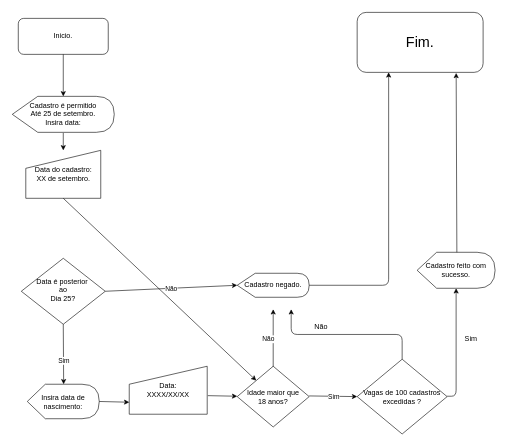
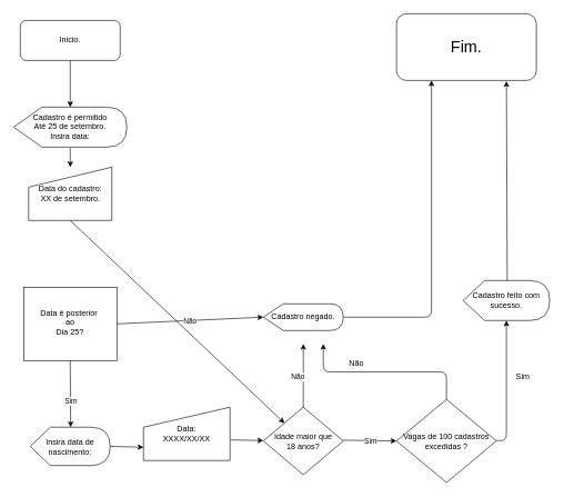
  <mxCell id="0" />
  <mxCell id="1" parent="0" />
  <mxCell id="2" value="Inicio." style="rounded=1;whiteSpace=wrap;html=1;fontSize=12;glass=0;strokeWidth=1;shadow=0;" parent="1" vertex="1"><mxGeometry x="30" y="30" width="150" height="60" as="geometry" /></mxCell>
- <mxCell id="3" value="Data é posterior&amp;nbsp;&lt;br&gt;ao&lt;br&gt;Dia 25?" style="rhombus;whiteSpace=wrap;html=1;shadow=0;fontFamily=Helvetica;fontSize=12;align=center;strokeWidth=1;spacing=6;spacingTop=-4;" parent="1" vertex="1"><mxGeometry x="35" y="430" width="140" height="110" as="geometry" /></mxCell>
+ <mxCell id="3" value="Data é posterior&amp;nbsp;&lt;br&gt;ao&lt;br&gt;Dia 25?" style="whiteSpace=wrap;html=1;shadow=0;fontFamily=Helvetica;fontSize=12;align=center;strokeWidth=1;spacing=6;spacingTop=-4;rounded=0;" parent="1" vertex="1"><mxGeometry x="35" y="430" width="140" height="110" as="geometry" /></mxCell>
  <mxCell id="4" value="Cadastro é permitido &lt;br&gt;Até&amp;nbsp;25 de setembro.&lt;br&gt;Insira data:" style="shape=display;whiteSpace=wrap;html=1;" vertex="1" parent="1"><mxGeometry x="20" y="160" width="170" height="60" as="geometry" /></mxCell>
  <mxCell id="5" value="" style="endArrow=classic;html=1;exitX=0.5;exitY=1;exitDx=0;exitDy=0;" edge="1" parent="1" source="2"><mxGeometry width="50" height="50" relative="1" as="geometry"><mxPoint x="70" y="150" as="sourcePoint" /><mxPoint x="105" y="160" as="targetPoint" /></mxGeometry></mxCell>
  <mxCell id="6" value="" style="endArrow=classic;html=1;" edge="1" parent="1" target="7"><mxGeometry width="50" height="50" relative="1" as="geometry"><mxPoint x="105" y="221" as="sourcePoint" /><mxPoint x="105" y="250" as="targetPoint" /></mxGeometry></mxCell>
  <mxCell id="7" value="Data do cadastro:&lt;br&gt;XX de setembro." style="shape=manualInput;whiteSpace=wrap;html=1;" vertex="1" parent="1"><mxGeometry x="42.5" y="250" width="125" height="80" as="geometry" /></mxCell>
  <mxCell id="8" value="" style="endArrow=classic;html=1;exitX=0.5;exitY=1;exitDx=0;exitDy=0;" edge="1" parent="1" source="7" target="22"><mxGeometry width="50" height="50" relative="1" as="geometry"><mxPoint x="275" y="270" as="sourcePoint" /><mxPoint x="325" y="220" as="targetPoint" /></mxGeometry></mxCell>
  <mxCell id="9" value="" style="endArrow=classic;html=1;entryX=0;entryY=0.5;entryDx=0;entryDy=0;entryPerimeter=0;exitX=1;exitY=0.5;exitDx=0;exitDy=0;" edge="1" parent="1" source="3" target="11"><mxGeometry relative="1" as="geometry"><mxPoint x="165" y="555" as="sourcePoint" /><mxPoint x="104.5" y="680" as="targetPoint" /></mxGeometry></mxCell>
  <mxCell id="10" value="Não" style="edgeLabel;resizable=0;html=1;align=center;verticalAlign=middle;" connectable="0" vertex="1" parent="9"><mxGeometry relative="1" as="geometry" /></mxCell>
  <mxCell id="11" value="Cadastro negado." style="shape=display;whiteSpace=wrap;html=1;" vertex="1" parent="1"><mxGeometry x="395" y="455" width="120" height="40" as="geometry" /></mxCell>
  <mxCell id="12" value="" style="endArrow=classic;html=1;entryX=0;entryY=0;entryDx=60.625;entryDy=0;entryPerimeter=0;exitX=0.5;exitY=1;exitDx=0;exitDy=0;" edge="1" parent="1" source="3" target="14"><mxGeometry relative="1" as="geometry"><mxPoint x="105" y="585" as="sourcePoint" /><mxPoint x="265" y="554" as="targetPoint" /><Array as="points" /></mxGeometry></mxCell>
  <mxCell id="13" value="Sim" style="edgeLabel;html=1;align=center;verticalAlign=middle;resizable=0;points=[];" vertex="1" connectable="0" parent="12"><mxGeometry x="0.2" relative="1" as="geometry"><mxPoint y="1" as="offset" /></mxGeometry></mxCell>
  <mxCell id="14" value="Insira data de nascimento:" style="shape=display;whiteSpace=wrap;html=1;" vertex="1" parent="1"><mxGeometry x="45" y="640" width="120" height="57.5" as="geometry" /></mxCell>
  <mxCell id="15" value="Data:&lt;br&gt;XXXX/XX/XX" style="shape=manualInput;whiteSpace=wrap;html=1;" vertex="1" parent="1"><mxGeometry x="215" y="610" width="130" height="80" as="geometry" /></mxCell>
  <mxCell id="16" value="" style="endArrow=classic;html=1;exitX=1;exitY=0.5;exitDx=0;exitDy=0;exitPerimeter=0;entryX=0;entryY=0.75;entryDx=0;entryDy=0;" edge="1" parent="1" source="14" target="15"><mxGeometry width="50" height="50" relative="1" as="geometry"><mxPoint x="275" y="470" as="sourcePoint" /><mxPoint x="325" y="420" as="targetPoint" /></mxGeometry></mxCell>
  <mxCell id="17" value="" style="endArrow=classic;html=1;exitX=0.5;exitY=0;exitDx=0;exitDy=0;entryX=0;entryY=0;entryDx=60;entryDy=60;entryPerimeter=0;" edge="1" parent="1" target="11"><mxGeometry relative="1" as="geometry"><mxPoint x="455" y="630" as="sourcePoint" /><mxPoint x="345" y="410" as="targetPoint" /><Array as="points" /></mxGeometry></mxCell>
  <mxCell id="18" value="Não" style="edgeLabel;html=1;align=center;verticalAlign=middle;resizable=0;points=[];" vertex="1" connectable="0" parent="17"><mxGeometry x="0.2" y="3" relative="1" as="geometry"><mxPoint x="-6" y="3" as="offset" /></mxGeometry></mxCell>
  <mxCell id="19" value="" style="endArrow=classic;html=1;exitX=1.008;exitY=0.613;exitDx=0;exitDy=0;exitPerimeter=0;entryX=0;entryY=0.5;entryDx=0;entryDy=0;" edge="1" parent="1" source="15"><mxGeometry width="50" height="50" relative="1" as="geometry"><mxPoint x="275" y="440" as="sourcePoint" /><mxPoint x="395" y="660" as="targetPoint" /></mxGeometry></mxCell>
  <mxCell id="20" value="" style="endArrow=classic;html=1;entryX=0;entryY=0.5;entryDx=0;entryDy=0;" edge="1" parent="1" target="23"><mxGeometry relative="1" as="geometry"><mxPoint x="515" y="659.5" as="sourcePoint" /><mxPoint x="595" y="660" as="targetPoint" /></mxGeometry></mxCell>
  <mxCell id="21" value="Sim" style="edgeLabel;html=1;align=center;verticalAlign=middle;resizable=0;points=[];" vertex="1" connectable="0" parent="20"><mxGeometry x="0.3" y="-2" relative="1" as="geometry"><mxPoint x="-11" y="-2" as="offset" /></mxGeometry></mxCell>
  <mxCell id="22" value="Idade maior que &lt;br&gt;18 anos?" style="rhombus;whiteSpace=wrap;html=1;" vertex="1" parent="1"><mxGeometry x="395" y="610" width="120" height="101.25" as="geometry" /></mxCell>
  <mxCell id="23" value="Vagas de 100 cadastros excedidas ?" style="rhombus;whiteSpace=wrap;html=1;" vertex="1" parent="1"><mxGeometry x="595" y="598.28" width="150" height="124.69" as="geometry" /></mxCell>
  <mxCell id="24" value="" style="edgeStyle=elbowEdgeStyle;elbow=vertical;endArrow=classic;html=1;exitX=0.5;exitY=0;exitDx=0;exitDy=0;entryX=0;entryY=0;entryDx=90;entryDy=60;entryPerimeter=0;" edge="1" parent="1" source="23" target="11"><mxGeometry width="50" height="50" relative="1" as="geometry"><mxPoint x="275" y="630" as="sourcePoint" /><mxPoint x="325" y="580" as="targetPoint" /></mxGeometry></mxCell>
  <mxCell id="25" value="Não" style="text;html=1;strokeColor=none;fillColor=none;align=center;verticalAlign=middle;whiteSpace=wrap;rounded=0;" vertex="1" parent="1"><mxGeometry x="515" y="535" width="40" height="20" as="geometry" /></mxCell>
  <mxCell id="26" value="&lt;font style=&quot;font-size: 24px&quot;&gt;Fim.&lt;br&gt;&lt;/font&gt;" style="rounded=1;whiteSpace=wrap;html=1;" vertex="1" parent="1"><mxGeometry x="595" y="20" width="210" height="100" as="geometry" /></mxCell>
  <mxCell id="27" value="" style="edgeStyle=segmentEdgeStyle;endArrow=classic;html=1;" edge="1" parent="1" target="28"><mxGeometry width="50" height="50" relative="1" as="geometry"><mxPoint x="745" y="660" as="sourcePoint" /><mxPoint x="765" y="460" as="targetPoint" /></mxGeometry></mxCell>
  <mxCell id="28" value="Cadastro feito com sucesso." style="shape=display;whiteSpace=wrap;html=1;" vertex="1" parent="1"><mxGeometry x="695" y="420" width="130" height="60" as="geometry" /></mxCell>
  <mxCell id="29" value="Sim" style="text;html=1;strokeColor=none;fillColor=none;align=center;verticalAlign=middle;whiteSpace=wrap;rounded=0;" vertex="1" parent="1"><mxGeometry x="765" y="555" width="40" height="20" as="geometry" /></mxCell>
  <mxCell id="30" value="" style="endArrow=classic;html=1;exitX=0;exitY=0;exitDx=66.25;exitDy=0;exitPerimeter=0;entryX=0.786;entryY=1.01;entryDx=0;entryDy=0;entryPerimeter=0;" edge="1" parent="1" source="28" target="26"><mxGeometry width="50" height="50" relative="1" as="geometry"><mxPoint x="355" y="420" as="sourcePoint" /><mxPoint x="405" y="370" as="targetPoint" /></mxGeometry></mxCell>
  <mxCell id="31" value="" style="edgeStyle=segmentEdgeStyle;endArrow=classic;html=1;exitX=1;exitY=0.5;exitDx=0;exitDy=0;exitPerimeter=0;entryX=0.25;entryY=1;entryDx=0;entryDy=0;" edge="1" parent="1" source="11" target="26"><mxGeometry width="50" height="50" relative="1" as="geometry"><mxPoint x="355" y="420" as="sourcePoint" /><mxPoint x="405" y="370" as="targetPoint" /></mxGeometry></mxCell>
